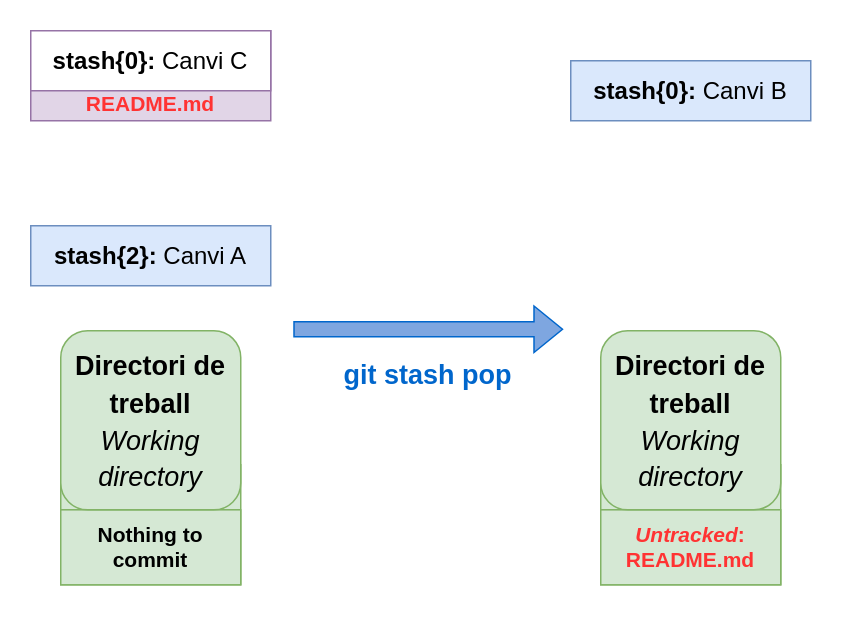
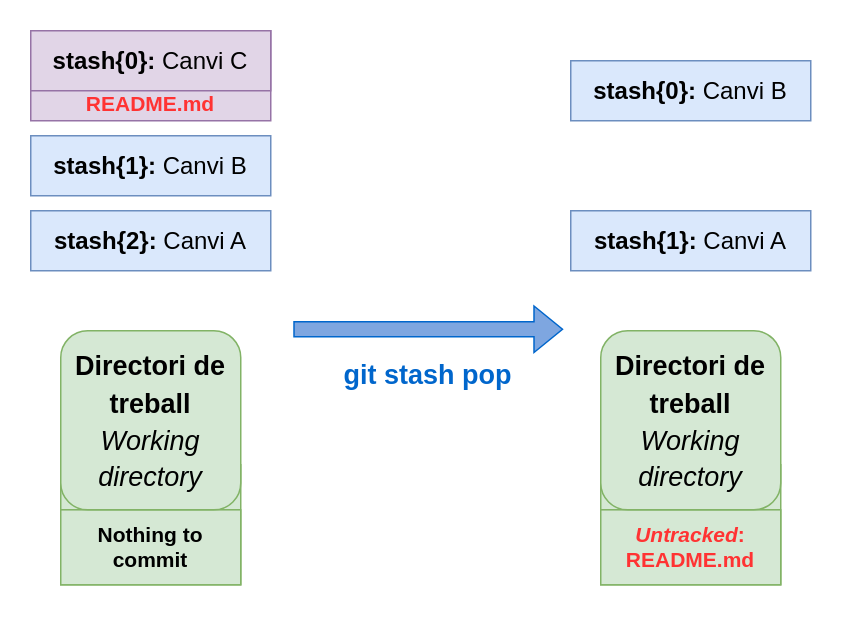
  <mxCell id="0" />
  <mxCell id="1" parent="0" />
  <mxCell id="2" value="&lt;font style=&quot;font-size: 16px;&quot;&gt;&lt;b&gt;stash{0}:&lt;/b&gt; Canvi B&lt;/font&gt;" style="rounded=0;whiteSpace=wrap;html=1;fillColor=#dae8fc;strokeColor=#6c8ebf;" parent="1" vertex="1"><mxGeometry x="380" y="40" width="160" height="40" as="geometry" /></mxCell>
+ <mxCell id="3" value="&lt;font style=&quot;font-size: 16px;&quot;&gt;&lt;b&gt;stash{1}:&lt;/b&gt; Canvi A&lt;/font&gt;" style="rounded=0;whiteSpace=wrap;html=1;fillColor=#dae8fc;strokeColor=#6c8ebf;" parent="1" vertex="1"><mxGeometry x="380" y="140" width="160" height="40" as="geometry" /></mxCell>
  <mxCell id="4" value="List" style="swimlane;fontStyle=0;childLayout=stackLayout;horizontal=1;startSize=30;horizontalStack=0;resizeParent=1;resizeParentMax=0;resizeLast=0;collapsible=1;marginBottom=0;whiteSpace=wrap;html=1;fillColor=#d5e8d4;strokeColor=#82b366;" parent="1" vertex="1"><mxGeometry x="400" y="309.37" width="120" height="80" as="geometry"><mxRectangle x="10" y="380.63" width="60" height="30" as="alternateBounds" /></mxGeometry></mxCell>
  <mxCell id="5" value="&lt;i&gt;Untracked&lt;/i&gt;: README.md" style="text;strokeColor=#82b366;fillColor=#d5e8d4;align=center;verticalAlign=middle;spacingLeft=4;spacingRight=4;overflow=hidden;points=[[0,0.5],[1,0.5]];portConstraint=eastwest;rotatable=0;whiteSpace=wrap;html=1;fontStyle=1;fontSize=14;fontColor=#FF3333;" parent="4" vertex="1"><mxGeometry y="30" width="120" height="50" as="geometry" /></mxCell>
  <mxCell id="6" value="&lt;b style=&quot;border-color: var(--border-color); font-size: 18px;&quot;&gt;Directori de treball&lt;/b&gt;&lt;br style=&quot;border-color: var(--border-color); font-size: 18px;&quot;&gt;&lt;i style=&quot;border-color: var(--border-color); font-size: 18px;&quot;&gt;Working directory&lt;/i&gt;" style="rounded=1;whiteSpace=wrap;html=1;fontSize=20;fillColor=#d5e8d4;strokeColor=#82b366;" parent="1" vertex="1"><mxGeometry x="400" y="220" width="120" height="119.37" as="geometry" /></mxCell>
  <mxCell id="7" value="" style="shape=flexArrow;endArrow=classic;html=1;rounded=0;fillColor=#7EA6E0;strokeColor=#0066CC;" parent="1" edge="1"><mxGeometry width="50" height="50" relative="1" as="geometry"><mxPoint x="195" y="219" as="sourcePoint" /><mxPoint x="375" y="219" as="targetPoint" /></mxGeometry></mxCell>
  <mxCell id="8" value="&lt;b&gt;&lt;font color=&quot;#0066cc&quot; style=&quot;font-size: 18px;&quot;&gt;git stash pop&lt;/font&gt;&lt;/b&gt;" style="text;html=1;align=center;verticalAlign=middle;whiteSpace=wrap;rounded=0;" parent="1" vertex="1"><mxGeometry x="180" y="230" width="210" height="40" as="geometry" /></mxCell>
- <mxCell id="10" value="&lt;font style=&quot;font-size: 16px;&quot;&gt;&lt;b&gt;stash{2}:&lt;/b&gt; Canvi A&lt;/font&gt;" style="rounded=0;whiteSpace=wrap;html=1;fillColor=#dae8fc;strokeColor=#6c8ebf;" parent="1" vertex="1"><mxGeometry x="20" y="150" width="160" height="40" as="geometry" /></mxCell>
+ <mxCell id="9" value="&lt;font style=&quot;font-size: 16px;&quot;&gt;&lt;b&gt;stash{1}:&lt;/b&gt; Canvi B&lt;/font&gt;" style="rounded=0;whiteSpace=wrap;html=1;fillColor=#dae8fc;strokeColor=#6c8ebf;" parent="1" vertex="1"><mxGeometry x="20" y="90" width="160" height="40" as="geometry" /></mxCell>
+ <mxCell id="10" value="&lt;font style=&quot;font-size: 16px;&quot;&gt;&lt;b&gt;stash{2}:&lt;/b&gt; Canvi A&lt;/font&gt;" style="rounded=0;whiteSpace=wrap;html=1;fillColor=#dae8fc;strokeColor=#6c8ebf;" parent="1" vertex="1"><mxGeometry x="20" y="140" width="160" height="40" as="geometry" /></mxCell>
  <mxCell id="11" value="List" style="swimlane;fontStyle=0;childLayout=stackLayout;horizontal=1;startSize=30;horizontalStack=0;resizeParent=1;resizeParentMax=0;resizeLast=0;collapsible=1;marginBottom=0;whiteSpace=wrap;html=1;fillColor=#d5e8d4;strokeColor=#82b366;" parent="1" vertex="1"><mxGeometry x="40" y="309.37" width="120" height="80" as="geometry"><mxRectangle x="10" y="380.63" width="60" height="30" as="alternateBounds" /></mxGeometry></mxCell>
  <mxCell id="12" value="&lt;font color=&quot;#000000&quot;&gt;Nothing to commit&lt;/font&gt;" style="text;strokeColor=#82b366;fillColor=#d5e8d4;align=center;verticalAlign=middle;spacingLeft=4;spacingRight=4;overflow=hidden;points=[[0,0.5],[1,0.5]];portConstraint=eastwest;rotatable=0;whiteSpace=wrap;html=1;fontStyle=1;fontSize=14;fontColor=#FF3333;" parent="11" vertex="1"><mxGeometry y="30" width="120" height="50" as="geometry" /></mxCell>
  <mxCell id="13" value="&lt;b style=&quot;border-color: var(--border-color); font-size: 18px;&quot;&gt;Directori de treball&lt;/b&gt;&lt;br style=&quot;border-color: var(--border-color); font-size: 18px;&quot;&gt;&lt;i style=&quot;border-color: var(--border-color); font-size: 18px;&quot;&gt;Working directory&lt;/i&gt;" style="rounded=1;whiteSpace=wrap;html=1;fontSize=20;fillColor=#d5e8d4;strokeColor=#82b366;" parent="1" vertex="1"><mxGeometry x="40" y="220" width="120" height="119.37" as="geometry" /></mxCell>
  <mxCell id="14" value="" style="group" parent="1" vertex="1" connectable="0"><mxGeometry x="20" y="20" width="160" height="60" as="geometry" /></mxCell>
  <mxCell id="15" value="&lt;div&gt;&lt;span style=&quot;color: rgb(255, 51, 51); font-size: 14px; font-weight: 700;&quot;&gt;README.md&lt;/span&gt;&lt;br&gt;&lt;/div&gt;" style="rounded=0;whiteSpace=wrap;html=1;fillColor=#e1d5e7;strokeColor=#9673a6;verticalAlign=bottom;" parent="14" vertex="1"><mxGeometry width="160" height="60" as="geometry" /></mxCell>
- <mxCell id="16" value="&lt;font style=&quot;font-size: 16px;&quot;&gt;&lt;b&gt;stash{0}:&lt;/b&gt; Canvi C&lt;/font&gt;" style="rounded=0;whiteSpace=wrap;html=1;fillColor=#ffffff;strokeColor=#9673a6;" parent="14" vertex="1"><mxGeometry width="160" height="40" as="geometry" /></mxCell>
+ <mxCell id="16" value="&lt;font style=&quot;font-size: 16px;&quot;&gt;&lt;b&gt;stash{0}:&lt;/b&gt; Canvi C&lt;/font&gt;" style="rounded=0;whiteSpace=wrap;html=1;fillColor=#e1d5e7;strokeColor=#9673a6;" parent="14" vertex="1"><mxGeometry width="160" height="40" as="geometry" /></mxCell>
